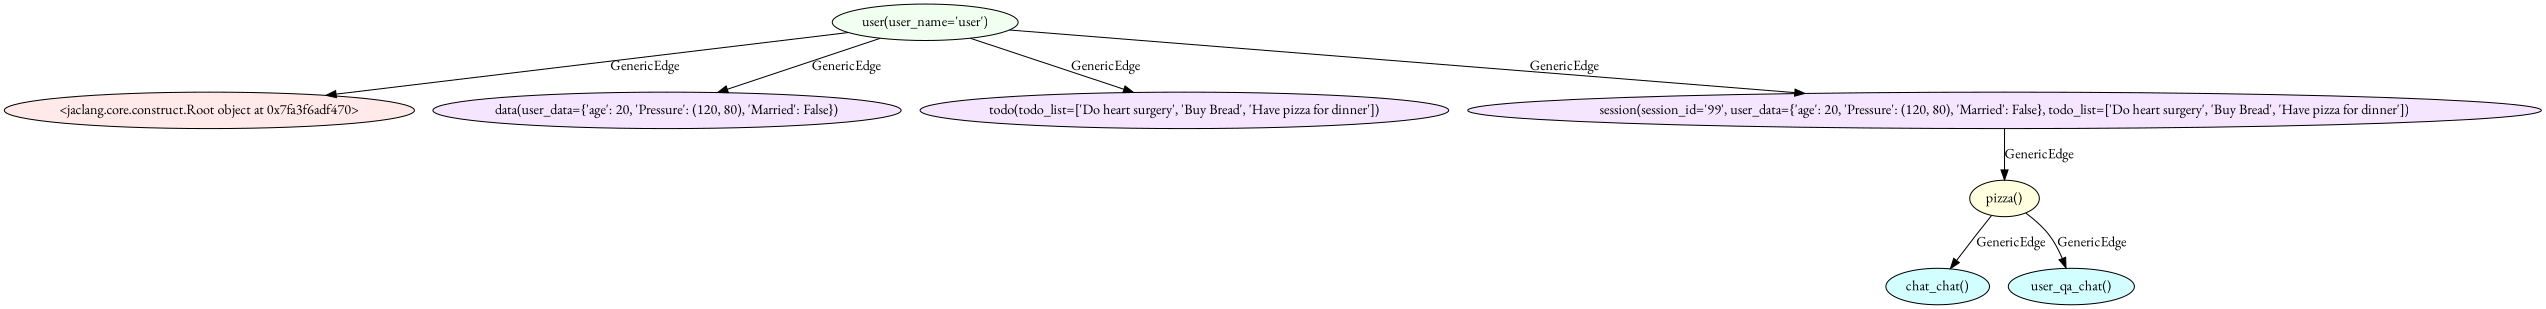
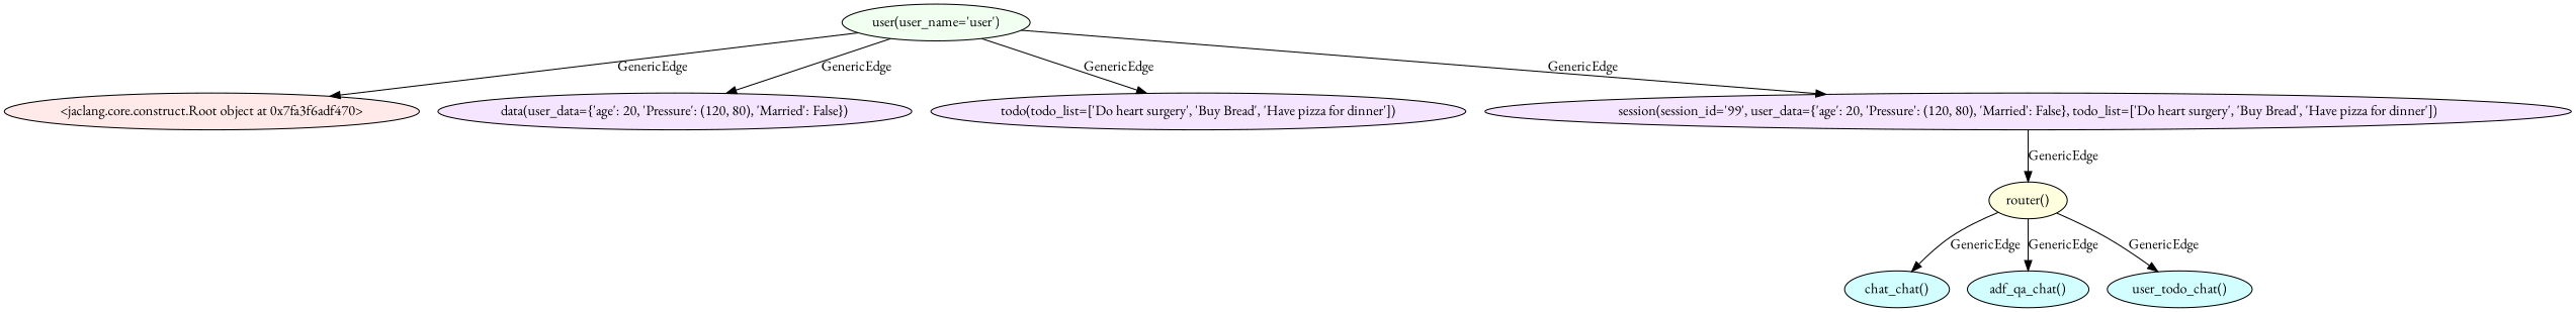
  digraph {
    fontname="EB Garamond"
    node [fillcolor="#F5E5FF" fontcolor=black fontname="EB Garamond" shape=ellipse style=filled]
    edge [fontname="EB Garamond"]
    n1 [fillcolor="#FFE9E9" label="&lt;jaclang.core.construct.Root object at 0x7fa3f6adf470&gt;"]
    n2 [fillcolor="#F0FFF0" label="user(user_name=&#x27;user&#x27;)"]
    n3 [label="data(user_data={&#x27;age&#x27;: 20, &#x27;Pressure&#x27;: (120, 80), &#x27;Married&#x27;: False})"]
    n4 [label="todo(todo_list=[&#x27;Do heart surgery&#x27;, &#x27;Buy Bread&#x27;, &#x27;Have pizza for dinner&#x27;])"]
    n5 [label="session(session_id=&#x27;99&#x27;, user_data={&#x27;age&#x27;: 20, &#x27;Pressure&#x27;: (120, 80), &#x27;Married&#x27;: False}, todo_list=[&#x27;Do heart surgery&#x27;, &#x27;Buy Bread&#x27;, &#x27;Have pizza for dinner&#x27;])"]
-   n6 [fillcolor="#FFFFE0" label="pizza()"]
+   n6 [fillcolor="#FFFFE0" label="router()"]
    n7 [fillcolor="#D2FEFF " label="chat_chat()"]
-   n8 [fillcolor="#D2FEFF " label="user_qa_chat()"]
+   n8 [fillcolor="#D2FEFF " label="adf_qa_chat()"]
+   n9 [fillcolor="#D2FEFF " label="user_todo_chat()"]
    n2 -> n1 [label="GenericEdge "]
    n2 -> n3 [label="GenericEdge "]
    n2 -> n4 [label="GenericEdge "]
    n2 -> n5 [label="GenericEdge "]
    n5 -> n6 [label="GenericEdge "]
    n6 -> n7 [label="GenericEdge "]
    n6 -> n8 [label="GenericEdge "]
+   n6 -> n9 [label="GenericEdge "]
  }
